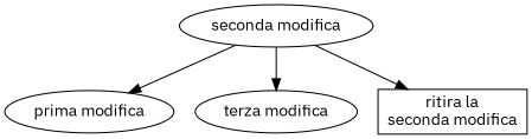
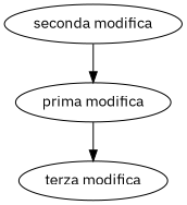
  digraph {
    fontname="IBM Plex Sans"
    node [fontname="IBM Plex Sans"]
    edge [fontname="IBM Plex Sans"]
    "seconda modifica"
    "prima modifica"
    "terza modifica"
-   n4 [label="ritira la\nseconda modifica" shape=box]
    "seconda modifica" -> "prima modifica"
-   "seconda modifica" -> "terza modifica"
-   "seconda modifica" -> n4
+   "prima modifica" -> "terza modifica"
  }
